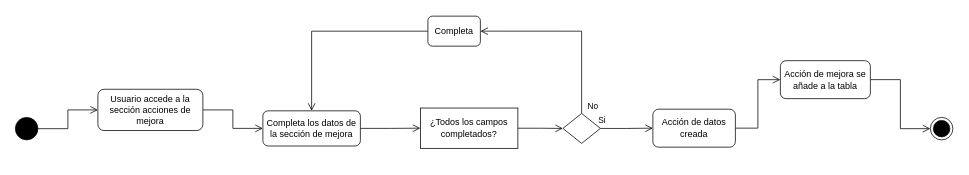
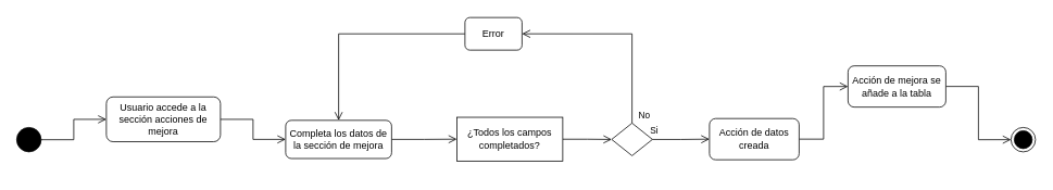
  <mxCell id="0" />
  <mxCell id="1" parent="0" />
  <mxCell id="2" style="edgeStyle=orthogonalEdgeStyle;rounded=0;orthogonalLoop=1;jettySize=auto;html=1;endArrow=open;endFill=0;endSize=8;" edge="1" parent="1" source="3" target="6"><mxGeometry relative="1" as="geometry" /></mxCell>
  <mxCell id="3" value="" style="ellipse;fillColor=strokeColor;html=1;" vertex="1" parent="1"><mxGeometry x="20" y="155.87" width="30" height="30" as="geometry" /></mxCell>
  <mxCell id="4" value="" style="ellipse;html=1;shape=endState;fillColor=strokeColor;" vertex="1" parent="1"><mxGeometry x="1240" y="155.87" width="30" height="30" as="geometry" /></mxCell>
  <mxCell id="5" style="edgeStyle=orthogonalEdgeStyle;shape=connector;rounded=0;orthogonalLoop=1;jettySize=auto;html=1;strokeColor=default;align=center;verticalAlign=middle;fontFamily=Helvetica;fontSize=11;fontColor=default;labelBackgroundColor=default;endArrow=open;endFill=0;endSize=8;" edge="1" parent="1" source="6" target="8"><mxGeometry relative="1" as="geometry" /></mxCell>
  <mxCell id="6" value="Usuario accede a la sección acciones de mejora" style="rounded=1;whiteSpace=wrap;html=1;" vertex="1" parent="1"><mxGeometry x="130" y="118.37" width="140" height="55" as="geometry" /></mxCell>
  <mxCell id="7" style="edgeStyle=orthogonalEdgeStyle;shape=connector;rounded=0;orthogonalLoop=1;jettySize=auto;html=1;entryX=0;entryY=0.5;entryDx=0;entryDy=0;strokeColor=default;align=center;verticalAlign=middle;fontFamily=Helvetica;fontSize=11;fontColor=default;labelBackgroundColor=default;endArrow=open;endFill=0;endSize=8;" edge="1" parent="1" source="8" target="13"><mxGeometry relative="1" as="geometry" /></mxCell>
  <mxCell id="8" value="Completa los datos de la sección de mejora" style="rounded=1;whiteSpace=wrap;html=1;" vertex="1" parent="1"><mxGeometry x="350" y="147.12" width="130" height="46.88" as="geometry" /></mxCell>
  <mxCell id="9" style="edgeStyle=orthogonalEdgeStyle;shape=connector;rounded=0;orthogonalLoop=1;jettySize=auto;html=1;entryX=0;entryY=0.5;entryDx=0;entryDy=0;strokeColor=default;align=center;verticalAlign=middle;fontFamily=Helvetica;fontSize=11;fontColor=default;labelBackgroundColor=default;endArrow=open;endFill=0;endSize=8;" edge="1" parent="1" source="10" target="4"><mxGeometry relative="1" as="geometry" /></mxCell>
  <mxCell id="10" value="Acción de mejora se añade a la tabla" style="rounded=1;whiteSpace=wrap;html=1;" vertex="1" parent="1"><mxGeometry x="1040" y="80.24" width="120" height="50.63" as="geometry" /></mxCell>
  <mxCell id="11" style="edgeStyle=orthogonalEdgeStyle;shape=connector;rounded=0;orthogonalLoop=1;jettySize=auto;html=1;exitX=0.5;exitY=1;exitDx=0;exitDy=0;strokeColor=default;align=center;verticalAlign=middle;fontFamily=Helvetica;fontSize=11;fontColor=default;labelBackgroundColor=default;endArrow=open;endFill=0;endSize=8;" edge="1" parent="1"><mxGeometry relative="1" as="geometry"><mxPoint x="1155" y="210.87" as="sourcePoint" /><mxPoint x="1155" y="210.87" as="targetPoint" /></mxGeometry></mxCell>
  <mxCell id="12" style="edgeStyle=orthogonalEdgeStyle;shape=connector;rounded=0;orthogonalLoop=1;jettySize=auto;html=1;strokeColor=default;align=center;verticalAlign=middle;fontFamily=Helvetica;fontSize=11;fontColor=default;labelBackgroundColor=default;endArrow=open;endFill=0;endSize=8;" edge="1" parent="1" source="13" target="16"><mxGeometry relative="1" as="geometry" /></mxCell>
  <mxCell id="13" value="¿Todos los campos completados?" style="whiteSpace=wrap;html=1;rounded=0;" vertex="1" parent="1"><mxGeometry x="560" y="143.37" width="130" height="53.75" as="geometry" /></mxCell>
  <mxCell id="14" style="edgeStyle=orthogonalEdgeStyle;shape=connector;rounded=0;orthogonalLoop=1;jettySize=auto;html=1;entryX=1;entryY=0.5;entryDx=0;entryDy=0;strokeColor=default;align=center;verticalAlign=middle;fontFamily=Helvetica;fontSize=11;fontColor=default;labelBackgroundColor=default;endArrow=open;endFill=0;endSize=8;" edge="1" parent="1" source="16" target="18"><mxGeometry relative="1" as="geometry"><Array as="points"><mxPoint x="775" y="41" /></Array></mxGeometry></mxCell>
  <mxCell id="15" style="edgeStyle=orthogonalEdgeStyle;shape=connector;rounded=0;orthogonalLoop=1;jettySize=auto;html=1;strokeColor=default;align=center;verticalAlign=middle;fontFamily=Helvetica;fontSize=11;fontColor=default;labelBackgroundColor=default;endArrow=open;endFill=0;endSize=8;" edge="1" parent="1" source="16" target="20"><mxGeometry relative="1" as="geometry" /></mxCell>
  <mxCell id="16" value="" style="rhombus;whiteSpace=wrap;html=1;" vertex="1" parent="1"><mxGeometry x="750" y="150.56" width="50" height="40" as="geometry" /></mxCell>
  <mxCell id="17" style="edgeStyle=orthogonalEdgeStyle;shape=connector;rounded=0;orthogonalLoop=1;jettySize=auto;html=1;entryX=0.5;entryY=0;entryDx=0;entryDy=0;strokeColor=default;align=center;verticalAlign=middle;fontFamily=Helvetica;fontSize=11;fontColor=default;labelBackgroundColor=default;endArrow=open;endFill=0;endSize=8;" edge="1" parent="1" source="18" target="8"><mxGeometry relative="1" as="geometry" /></mxCell>
- <mxCell id="18" value="Completa" style="rounded=1;whiteSpace=wrap;html=1;" vertex="1" parent="1"><mxGeometry x="570" y="20.87" width="70" height="40" as="geometry" /></mxCell>
+ <mxCell id="18" value="Error" style="rounded=1;whiteSpace=wrap;html=1;" vertex="1" parent="1"><mxGeometry x="570" y="20.87" width="70" height="40" as="geometry" /></mxCell>
  <mxCell id="19" style="edgeStyle=orthogonalEdgeStyle;shape=connector;rounded=0;orthogonalLoop=1;jettySize=auto;html=1;entryX=0;entryY=0.5;entryDx=0;entryDy=0;strokeColor=default;align=center;verticalAlign=middle;fontFamily=Helvetica;fontSize=11;fontColor=default;labelBackgroundColor=default;endArrow=open;endFill=0;endSize=8;" edge="1" parent="1" source="20" target="10"><mxGeometry relative="1" as="geometry" /></mxCell>
  <mxCell id="20" value="Acción de datos creada" style="rounded=1;whiteSpace=wrap;html=1;" vertex="1" parent="1"><mxGeometry x="870" y="144.93" width="110" height="50.63" as="geometry" /></mxCell>
  <mxCell id="21" value="No" style="text;html=1;align=center;verticalAlign=middle;resizable=0;points=[];autosize=1;strokeColor=none;fillColor=none;fontFamily=Helvetica;fontSize=11;fontColor=default;labelBackgroundColor=default;" vertex="1" parent="1"><mxGeometry x="770" y="125.87" width="40" height="30" as="geometry" /></mxCell>
  <mxCell id="22" value="Si" style="text;html=1;align=center;verticalAlign=middle;resizable=0;points=[];autosize=1;strokeColor=none;fillColor=none;fontFamily=Helvetica;fontSize=11;fontColor=default;labelBackgroundColor=default;" vertex="1" parent="1"><mxGeometry x="787" y="144.93" width="30" height="30" as="geometry" /></mxCell>
